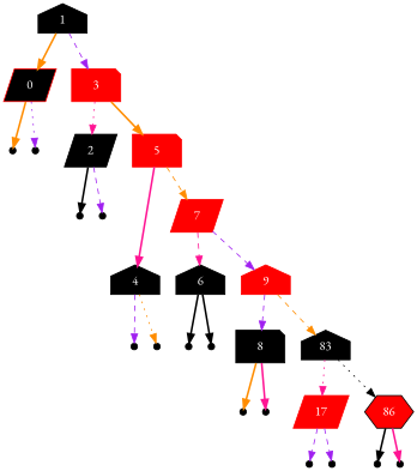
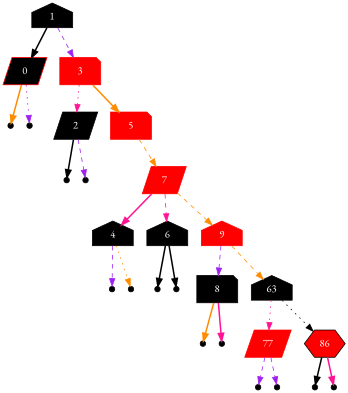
  digraph {
    fontname="EB Garamond"
    node [fontname="EB Garamond" shape=point]
    edge [color=purple fontname="EB Garamond" style=bold]
    n1 [color=black fillcolor=black fontcolor=white label=1 shape=house style=filled]
    n2 [color=red fillcolor=black fontcolor=white label=0 shape=parallelogram style=filled]
    n3 [color=red fillcolor=red fontcolor=white label=3 shape=note style=filled]
    null0xaaaaaaac12c0L [width=0.1]
    null0xaaaaaaac12c0R [width=0.1]
    n6 [color=black fillcolor=black fontcolor=white label=2 shape=parallelogram style=filled]
    n7 [color=red fillcolor=red fontcolor=white label=5 shape=note style=filled]
    null0xaaaaaaac1520L [width=0.1]
    null0xaaaaaaac1520R [width=0.1]
    n10 [color=black fillcolor=black fontcolor=white label=4 shape=house style=filled]
    n11 [color=red fillcolor=red fontcolor=white label=7 shape=parallelogram style=filled]
    null0xaaaaaaac1990L [width=0.1]
    null0xaaaaaaac1990R [width=0.1]
    n14 [color=black fillcolor=black fontcolor=white label=6 shape=house style=filled]
    n15 [color=red fillcolor=red fontcolor=white label=9 shape=house style=filled]
    null0xaaaaaaac19f0L [width=0.1]
    null0xaaaaaaac19f0R [width=0.1]
    n18 [color=black fillcolor=black fontcolor=white label=8 shape=note style=filled]
-   n19 [color=black fillcolor=black fontcolor=white label=83 shape=house style=filled]
+   n19 [color=black fillcolor=black fontcolor=white label=63 shape=house style=filled]
    null0xaaaaaaac1a50L [width=0.1]
    null0xaaaaaaac1a50R [width=0.1]
-   n22 [color=red fillcolor=red fontcolor=white label=17 shape=parallelogram style=filled]
+   n22 [color=red fillcolor=red fontcolor=white label=77 shape=parallelogram style=filled]
    n23 [color=black fillcolor=red fontcolor=white label=86 shape=hexagon style=filled]
    null0xaaaaaaac1b10L [width=0.1]
    null0xaaaaaaac1b10R [width=0.1]
    null0xaaaaaaac1ae0L [width=0.1]
    null0xaaaaaaac1ae0R [width=0.1]
-   n1 -> n2 [color=darkorange]
+   n1 -> n2 [color=black]
    n1 -> n3 [style=dashed]
    n2 -> null0xaaaaaaac12c0L [color=darkorange]
    n2 -> null0xaaaaaaac12c0R [style=dotted]
    n3 -> n6 [color=deeppink style=dotted]
    n3 -> n7 [color=darkorange]
    n6 -> null0xaaaaaaac1520L [color=black]
    n6 -> null0xaaaaaaac1520R [style=dashed]
-   n7 -> n10 [color=deeppink]
+   n11 -> n10 [color=deeppink]
    n7 -> n11 [color=darkorange style=dashed]
    n10 -> null0xaaaaaaac1990L [style=dashed]
    n10 -> null0xaaaaaaac1990R [color=darkorange style=dotted]
    n11 -> n14 [color=deeppink style=dashed]
-   n11 -> n15 [style=dashed]
+   n11 -> n15 [color=darkorange style=dashed]
    n14 -> null0xaaaaaaac19f0L [color=black]
    n14 -> null0xaaaaaaac19f0R [color=black]
    n15 -> n18 [style=dashed]
    n15 -> n19 [color=darkorange style=dashed]
    n18 -> null0xaaaaaaac1a50L [color=darkorange]
    n18 -> null0xaaaaaaac1a50R [color=deeppink]
    n19 -> n22 [color=deeppink style=dotted]
    n19 -> n23 [color=black style=dotted]
    n22 -> null0xaaaaaaac1b10L [style=dashed]
    n22 -> null0xaaaaaaac1b10R [style=dashed]
    n23 -> null0xaaaaaaac1ae0L [color=black]
    n23 -> null0xaaaaaaac1ae0R [color=deeppink]
  }
